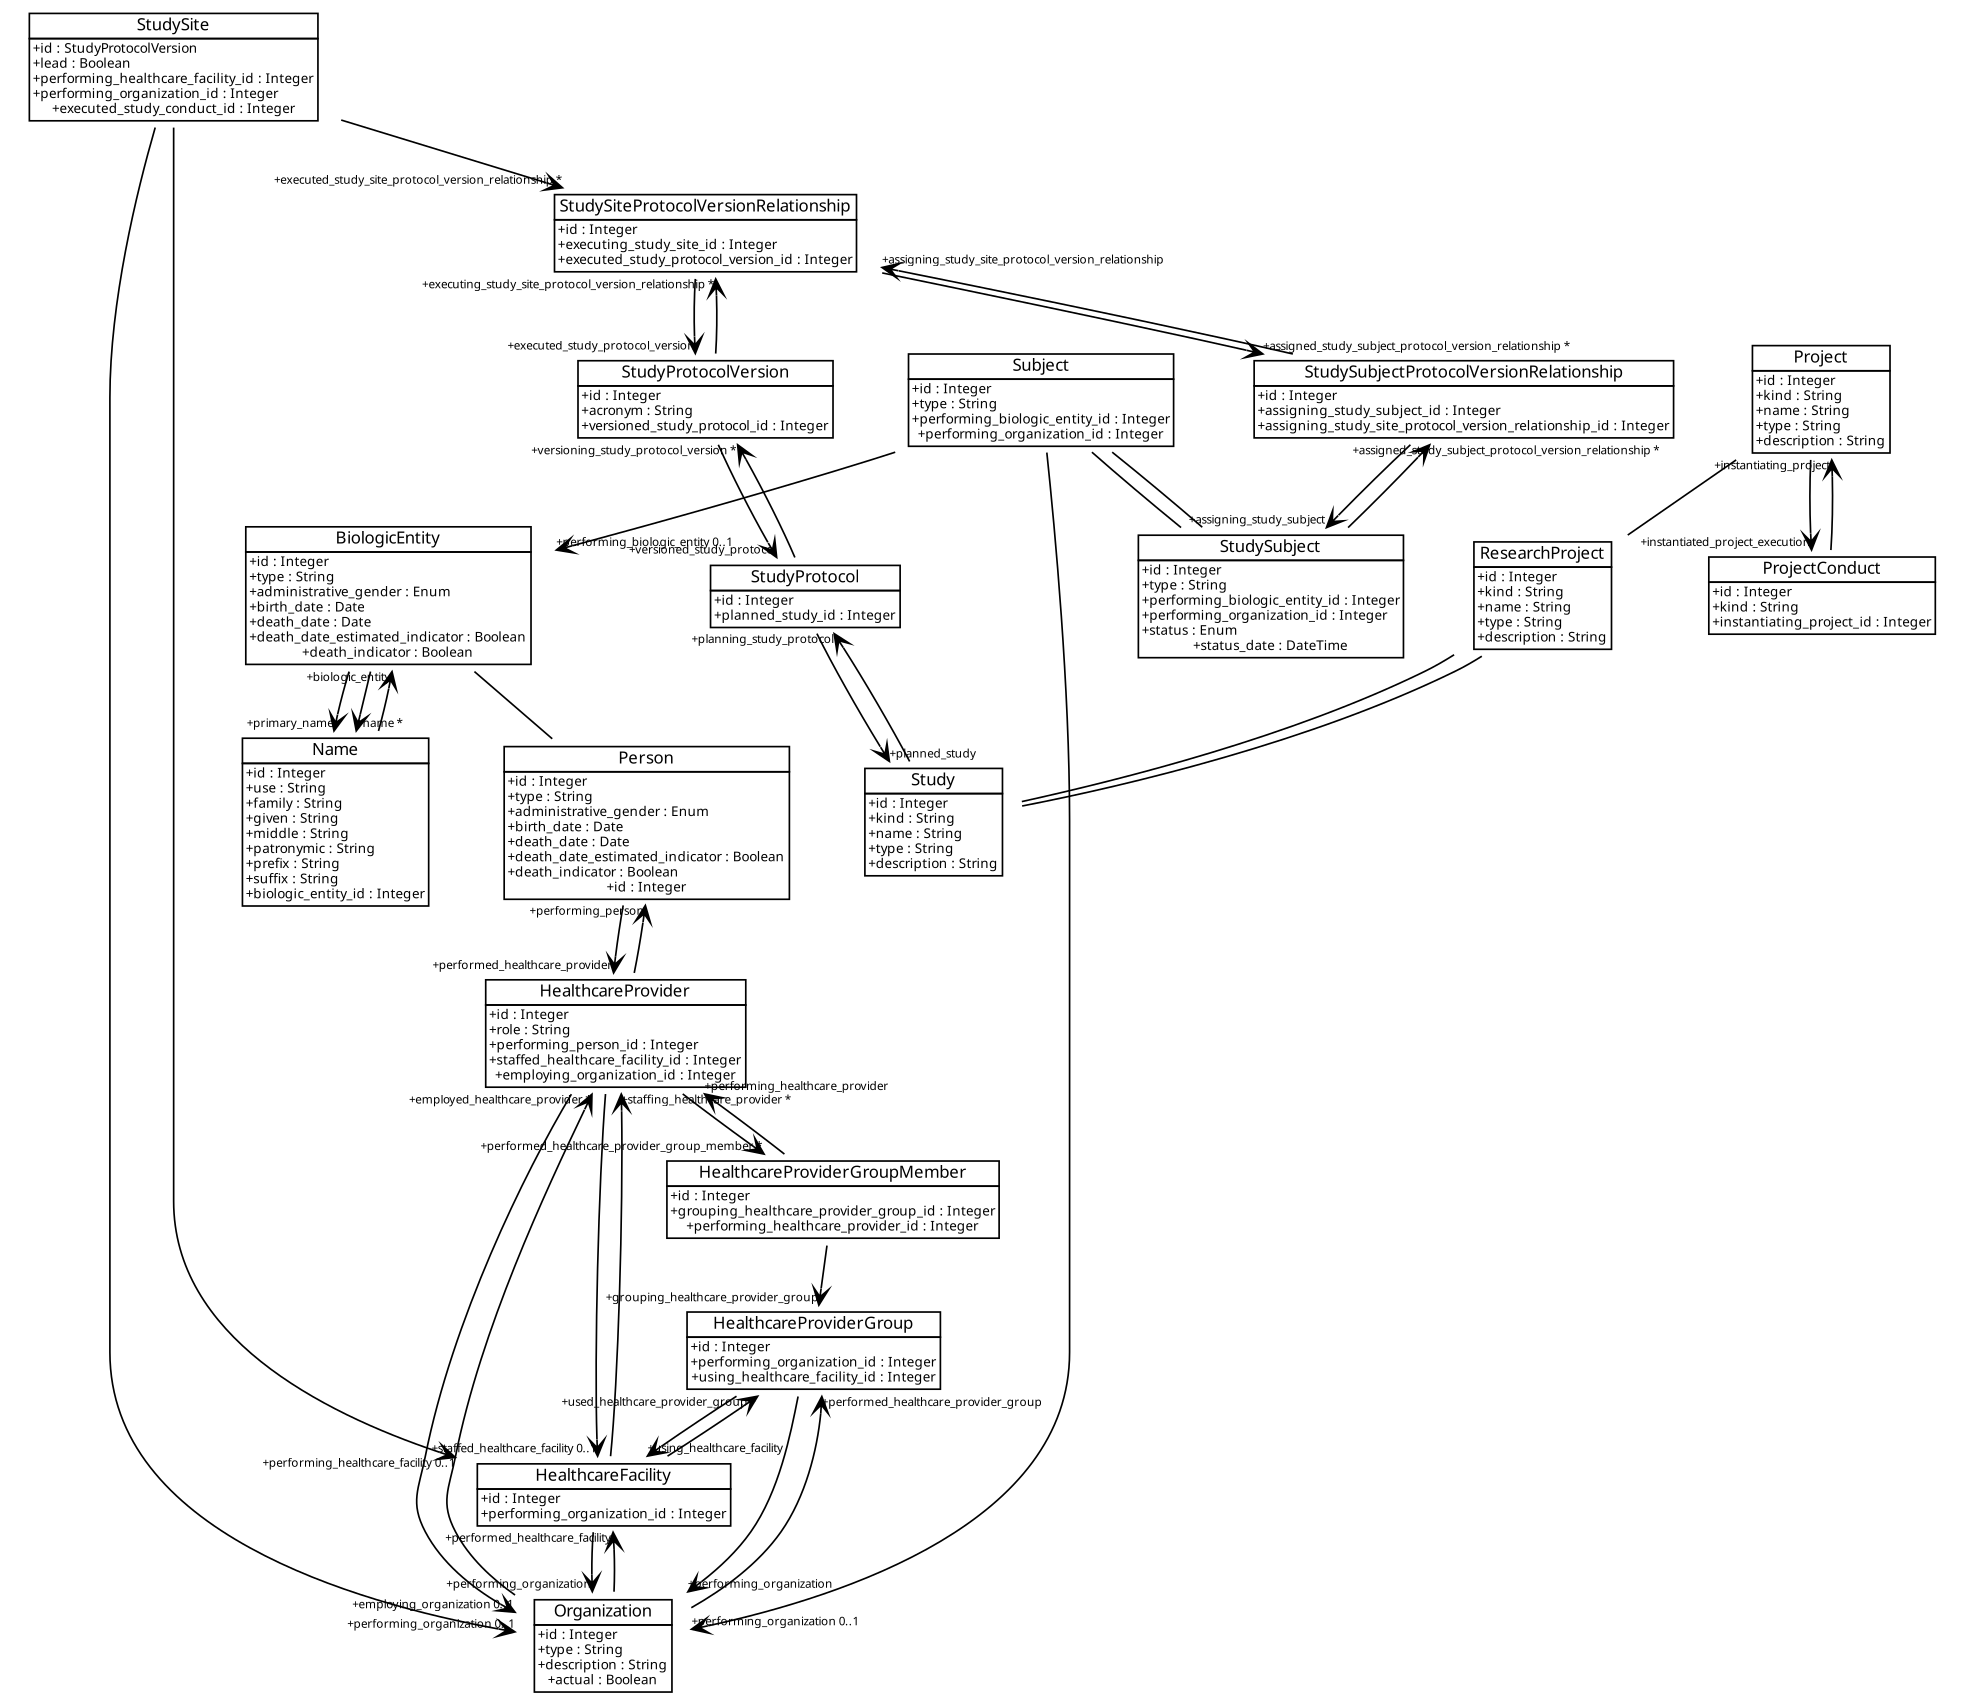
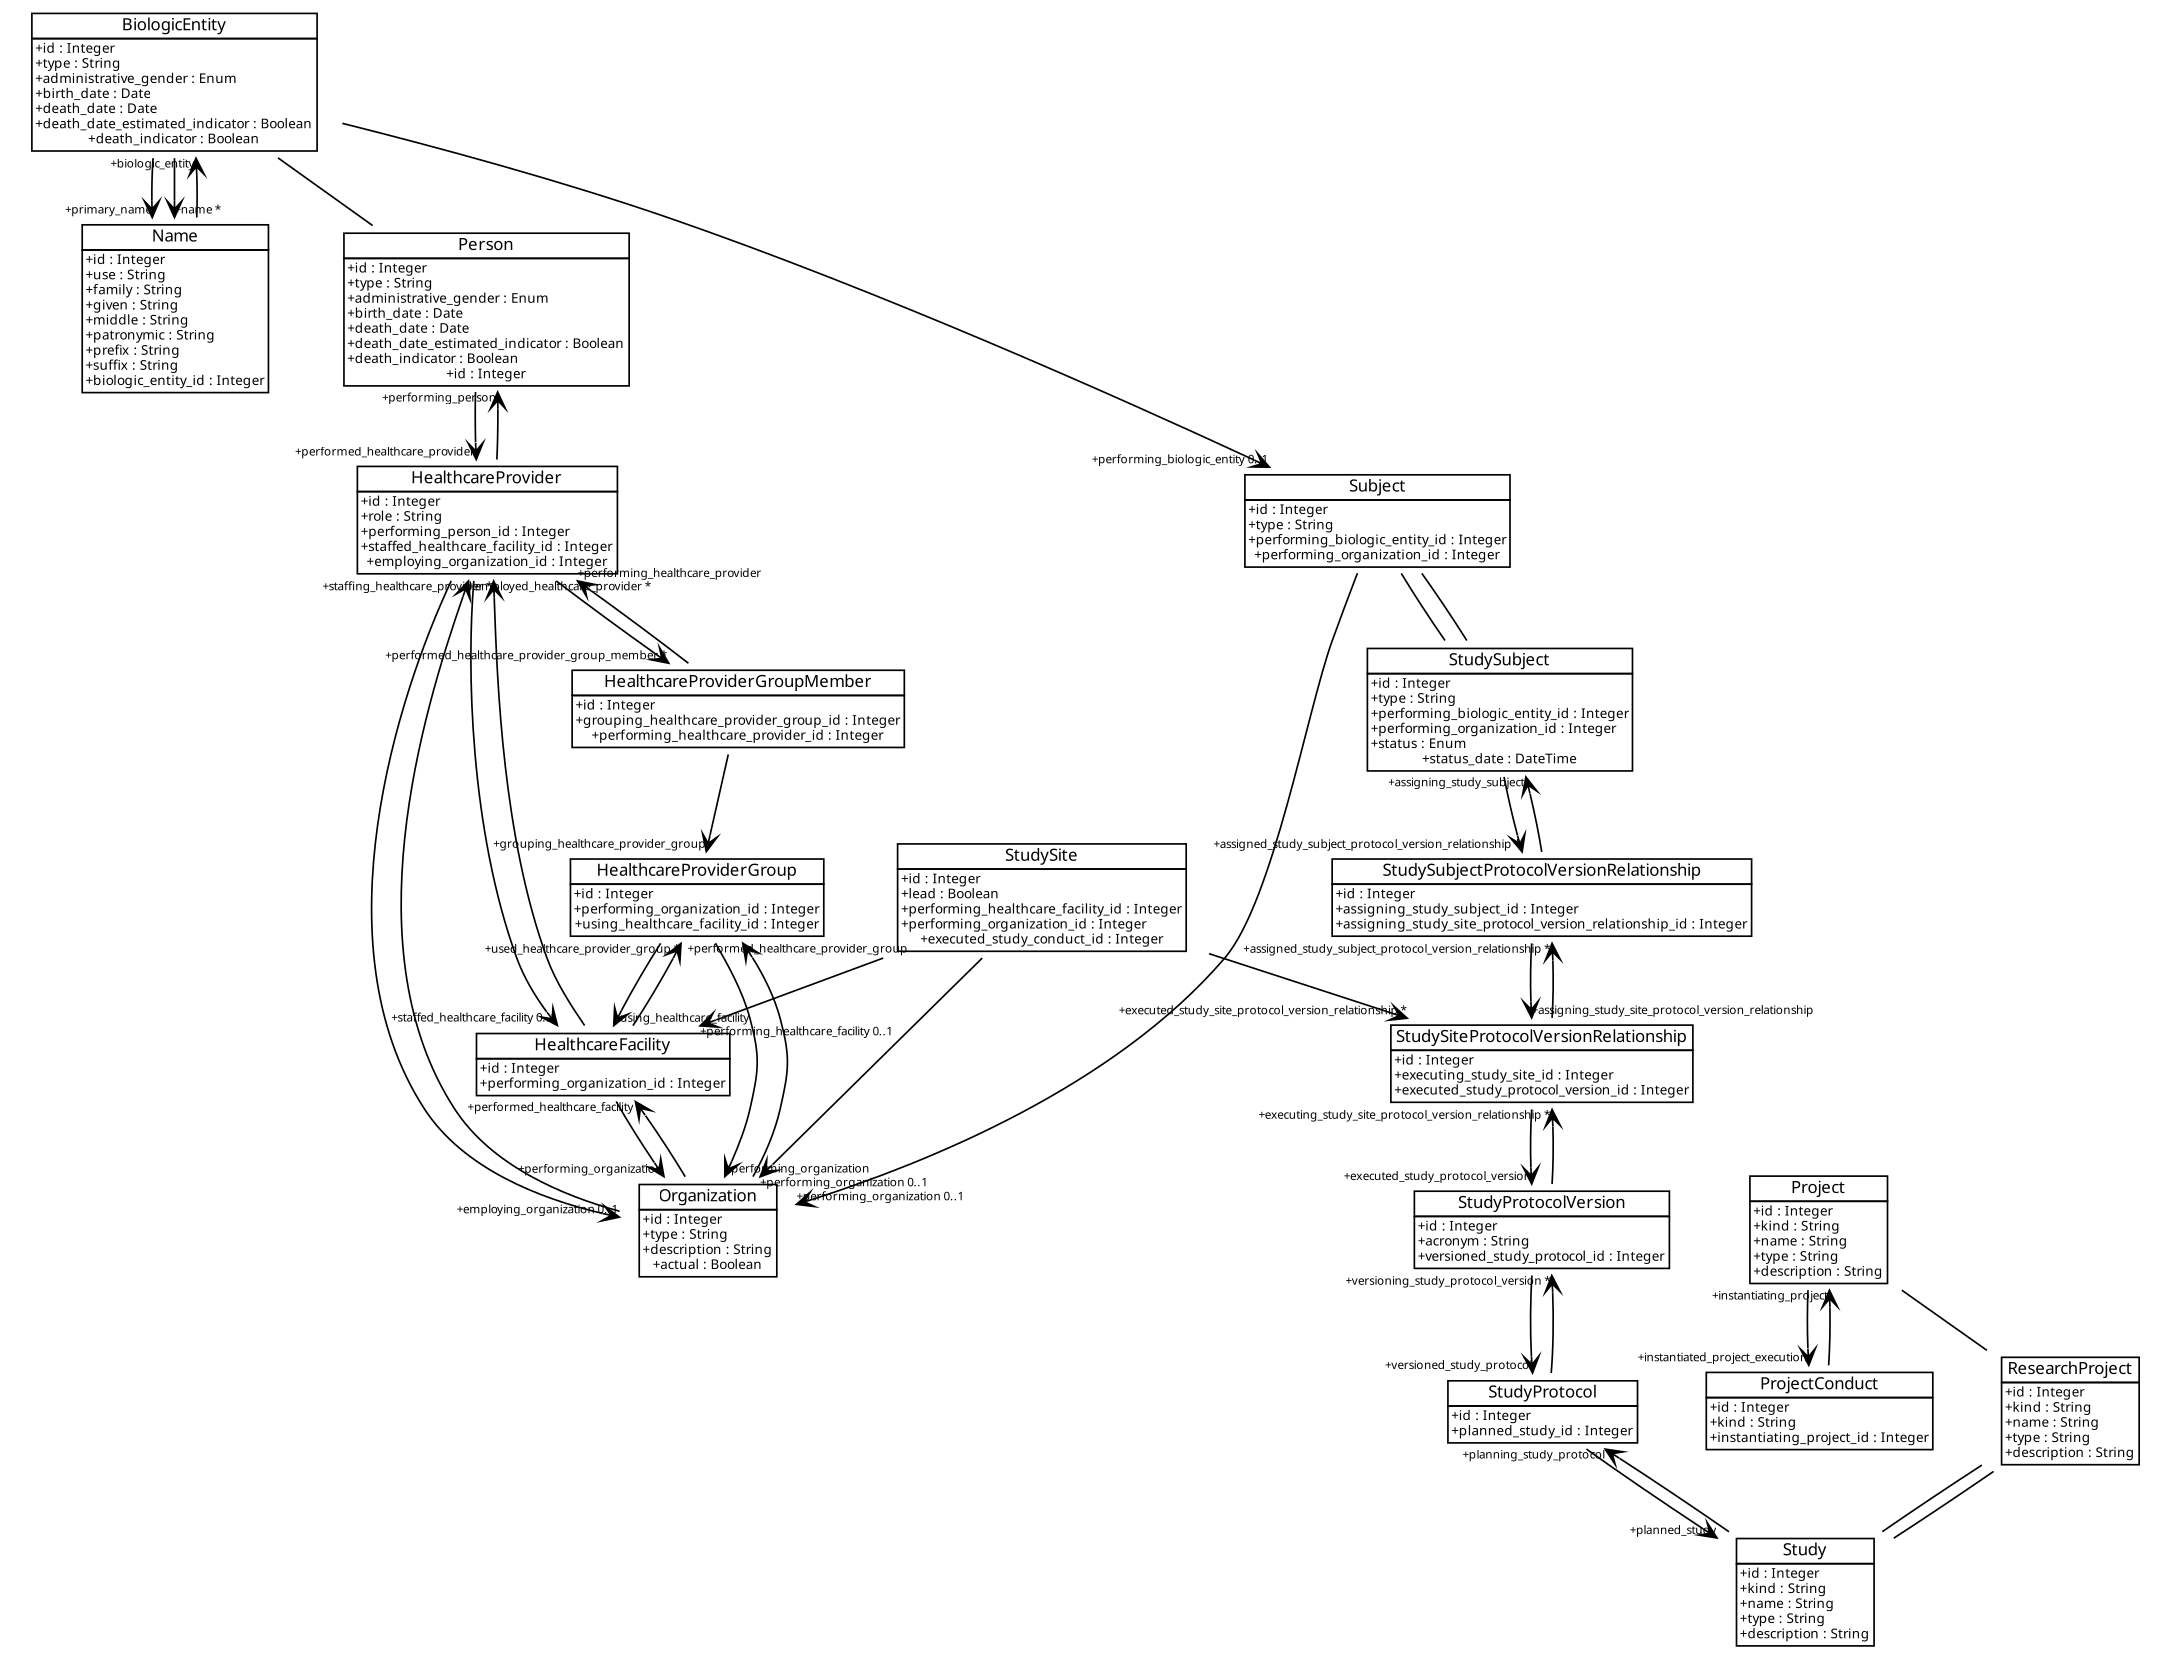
  digraph {
    pack=True
    prog=neato
    node [fontname="Bitstream-Vera Sans" fontsize=8.0 shape=plaintext]
    edge [arrowhead=vee arrowsize=1.0 arrowtail=none fontname="Bitstream-Vera Sans" fontsize=7.0 style="setlinewidth(1.0)"]
    n1 [height=1.25 label=<<TABLE CELLSPACING="0" CELLPADDING="1" BORDER="0" CELLBORDER="1.0" ALIGN="LEFT"><TR><TD><FONT POINT-SIZE="10">BiologicEntity</FONT></TD></TR><TR><TD ALIGN="LEFT">+id : Integer<BR ALIGN="LEFT"/>+type : String<BR ALIGN="LEFT"/>+administrative_gender : Enum<BR ALIGN="LEFT"/>+birth_date : Date<BR ALIGN="LEFT"/>+death_date : Date<BR ALIGN="LEFT"/>+death_date_estimated_indicator : Boolean<BR ALIGN="LEFT"/>+death_indicator : Boolean</TD></TR></TABLE>> width=2.7778]
    n2 [height=1.5 label=<<TABLE CELLSPACING="0" CELLPADDING="1" BORDER="0" CELLBORDER="1.0" ALIGN="LEFT"><TR><TD><FONT POINT-SIZE="10">Name</FONT></TD></TR><TR><TD ALIGN="LEFT">+id : Integer<BR ALIGN="LEFT"/>+use : String<BR ALIGN="LEFT"/>+family : String<BR ALIGN="LEFT"/>+given : String<BR ALIGN="LEFT"/>+middle : String<BR ALIGN="LEFT"/>+patronymic : String<BR ALIGN="LEFT"/>+prefix : String<BR ALIGN="LEFT"/>+suffix : String<BR ALIGN="LEFT"/>+biologic_entity_id : Integer</TD></TR></TABLE>> width=1.875]
    n3 [height=1.375 label=<<TABLE CELLSPACING="0" CELLPADDING="1" BORDER="0" CELLBORDER="1.0" ALIGN="LEFT"><TR><TD><FONT POINT-SIZE="10">Person</FONT></TD></TR><TR><TD ALIGN="LEFT">+id : Integer<BR ALIGN="LEFT"/>+type : String<BR ALIGN="LEFT"/>+administrative_gender : Enum<BR ALIGN="LEFT"/>+birth_date : Date<BR ALIGN="LEFT"/>+death_date : Date<BR ALIGN="LEFT"/>+death_date_estimated_indicator : Boolean<BR ALIGN="LEFT"/>+death_indicator : Boolean<BR ALIGN="LEFT"/>+id : Integer</TD></TR></TABLE>> width=2.7778]
    n4 [height=1 label=<<TABLE CELLSPACING="0" CELLPADDING="1" BORDER="0" CELLBORDER="1.0" ALIGN="LEFT"><TR><TD><FONT POINT-SIZE="10">HealthcareProvider</FONT></TD></TR><TR><TD ALIGN="LEFT">+id : Integer<BR ALIGN="LEFT"/>+role : String<BR ALIGN="LEFT"/>+performing_person_id : Integer<BR ALIGN="LEFT"/>+staffed_healthcare_facility_id : Integer<BR ALIGN="LEFT"/>+employing_organization_id : Integer</TD></TR></TABLE>> width=2.5417]
    n5 [height=0.625 label=<<TABLE CELLSPACING="0" CELLPADDING="1" BORDER="0" CELLBORDER="1.0" ALIGN="LEFT"><TR><TD><FONT POINT-SIZE="10">HealthcareFacility</FONT></TD></TR><TR><TD ALIGN="LEFT">+id : Integer<BR ALIGN="LEFT"/>+performing_organization_id : Integer</TD></TR></TABLE>> width=2.4444]
    n6 [height=0.875 label=<<TABLE CELLSPACING="0" CELLPADDING="1" BORDER="0" CELLBORDER="1.0" ALIGN="LEFT"><TR><TD><FONT POINT-SIZE="10">Organization</FONT></TD></TR><TR><TD ALIGN="LEFT">+id : Integer<BR ALIGN="LEFT"/>+type : String<BR ALIGN="LEFT"/>+description : String<BR ALIGN="LEFT"/>+actual : Boolean</TD></TR></TABLE>> width=1.4583]
    n7 [height=0.75 label=<<TABLE CELLSPACING="0" CELLPADDING="1" BORDER="0" CELLBORDER="1.0" ALIGN="LEFT"><TR><TD><FONT POINT-SIZE="10">HealthcareProviderGroupMember</FONT></TD></TR><TR><TD ALIGN="LEFT">+id : Integer<BR ALIGN="LEFT"/>+grouping_healthcare_provider_group_id : Integer<BR ALIGN="LEFT"/>+performing_healthcare_provider_id : Integer</TD></TR></TABLE>> width=3.125]
    n8 [height=0.75 label=<<TABLE CELLSPACING="0" CELLPADDING="1" BORDER="0" CELLBORDER="1.0" ALIGN="LEFT"><TR><TD><FONT POINT-SIZE="10">HealthcareProviderGroup</FONT></TD></TR><TR><TD ALIGN="LEFT">+id : Integer<BR ALIGN="LEFT"/>+performing_organization_id : Integer<BR ALIGN="LEFT"/>+using_healthcare_facility_id : Integer</TD></TR></TABLE>> width=2.4583]
    n9 [height=1 label=<<TABLE CELLSPACING="0" CELLPADDING="1" BORDER="0" CELLBORDER="1.0" ALIGN="LEFT"><TR><TD><FONT POINT-SIZE="10">Project</FONT></TD></TR><TR><TD ALIGN="LEFT">+id : Integer<BR ALIGN="LEFT"/>+kind : String<BR ALIGN="LEFT"/>+name : String<BR ALIGN="LEFT"/>+type : String<BR ALIGN="LEFT"/>+description : String</TD></TR></TABLE>> width=1.4583]
    n10 [height=0.75 label=<<TABLE CELLSPACING="0" CELLPADDING="1" BORDER="0" CELLBORDER="1.0" ALIGN="LEFT"><TR><TD><FONT POINT-SIZE="10">ProjectConduct</FONT></TD></TR><TR><TD ALIGN="LEFT">+id : Integer<BR ALIGN="LEFT"/>+kind : String<BR ALIGN="LEFT"/>+instantiating_project_id : Integer</TD></TR></TABLE>> width=2.2083]
    n11 [height=1 label=<<TABLE CELLSPACING="0" CELLPADDING="1" BORDER="0" CELLBORDER="1.0" ALIGN="LEFT"><TR><TD><FONT POINT-SIZE="10">ResearchProject</FONT></TD></TR><TR><TD ALIGN="LEFT">+id : Integer<BR ALIGN="LEFT"/>+kind : String<BR ALIGN="LEFT"/>+name : String<BR ALIGN="LEFT"/>+type : String<BR ALIGN="LEFT"/>+description : String</TD></TR></TABLE>> width=1.4583]
    n12 [height=1 label=<<TABLE CELLSPACING="0" CELLPADDING="1" BORDER="0" CELLBORDER="1.0" ALIGN="LEFT"><TR><TD><FONT POINT-SIZE="10">Study</FONT></TD></TR><TR><TD ALIGN="LEFT">+id : Integer<BR ALIGN="LEFT"/>+kind : String<BR ALIGN="LEFT"/>+name : String<BR ALIGN="LEFT"/>+type : String<BR ALIGN="LEFT"/>+description : String</TD></TR></TABLE>> width=1.4583]
    n13 [height=0.625 label=<<TABLE CELLSPACING="0" CELLPADDING="1" BORDER="0" CELLBORDER="1.0" ALIGN="LEFT"><TR><TD><FONT POINT-SIZE="10">StudyProtocol</FONT></TD></TR><TR><TD ALIGN="LEFT">+id : Integer<BR ALIGN="LEFT"/>+planned_study_id : Integer</TD></TR></TABLE>> width=1.875]
-   n14 [height=1 label=<<TABLE CELLSPACING="0" CELLPADDING="1" BORDER="0" CELLBORDER="1.0" ALIGN="LEFT"><TR><TD><FONT POINT-SIZE="10">StudySite</FONT></TD></TR><TR><TD ALIGN="LEFT">+id : StudyProtocolVersion<BR ALIGN="LEFT"/>+lead : Boolean<BR ALIGN="LEFT"/>+performing_healthcare_facility_id : Integer<BR ALIGN="LEFT"/>+performing_organization_id : Integer<BR ALIGN="LEFT"/>+executed_study_conduct_id : Integer</TD></TR></TABLE>> width=2.7639]
+   n14 [height=1 label=<<TABLE CELLSPACING="0" CELLPADDING="1" BORDER="0" CELLBORDER="1.0" ALIGN="LEFT"><TR><TD><FONT POINT-SIZE="10">StudySite</FONT></TD></TR><TR><TD ALIGN="LEFT">+id : Integer<BR ALIGN="LEFT"/>+lead : Boolean<BR ALIGN="LEFT"/>+performing_healthcare_facility_id : Integer<BR ALIGN="LEFT"/>+performing_organization_id : Integer<BR ALIGN="LEFT"/>+executed_study_conduct_id : Integer</TD></TR></TABLE>> width=2.7639]
    n15 [height=0.75 label=<<TABLE CELLSPACING="0" CELLPADDING="1" BORDER="0" CELLBORDER="1.0" ALIGN="LEFT"><TR><TD><FONT POINT-SIZE="10">StudySiteProtocolVersionRelationship</FONT></TD></TR><TR><TD ALIGN="LEFT">+id : Integer<BR ALIGN="LEFT"/>+executing_study_site_id : Integer<BR ALIGN="LEFT"/>+executed_study_protocol_version_id : Integer</TD></TR></TABLE>> width=2.9167]
    n16 [height=0.75 label=<<TABLE CELLSPACING="0" CELLPADDING="1" BORDER="0" CELLBORDER="1.0" ALIGN="LEFT"><TR><TD><FONT POINT-SIZE="10">StudyProtocolVersion</FONT></TD></TR><TR><TD ALIGN="LEFT">+id : Integer<BR ALIGN="LEFT"/>+acronym : String<BR ALIGN="LEFT"/>+versioned_study_protocol_id : Integer</TD></TR></TABLE>> width=2.5]
    n17 [height=1.125 label=<<TABLE CELLSPACING="0" CELLPADDING="1" BORDER="0" CELLBORDER="1.0" ALIGN="LEFT"><TR><TD><FONT POINT-SIZE="10">StudySubject</FONT></TD></TR><TR><TD ALIGN="LEFT">+id : Integer<BR ALIGN="LEFT"/>+type : String<BR ALIGN="LEFT"/>+performing_biologic_entity_id : Integer<BR ALIGN="LEFT"/>+performing_organization_id : Integer<BR ALIGN="LEFT"/>+status : Enum<BR ALIGN="LEFT"/>+status_date : DateTime</TD></TR></TABLE>> width=2.5417]
    n18 [height=0.75 label=<<TABLE CELLSPACING="0" CELLPADDING="1" BORDER="0" CELLBORDER="1.0" ALIGN="LEFT"><TR><TD><FONT POINT-SIZE="10">StudySubjectProtocolVersionRelationship</FONT></TD></TR><TR><TD ALIGN="LEFT">+id : Integer<BR ALIGN="LEFT"/>+assigning_study_subject_id : Integer<BR ALIGN="LEFT"/>+assigning_study_site_protocol_version_relationship_id : Integer</TD></TR></TABLE>> width=3.9444]
    n19 [height=0.875 label=<<TABLE CELLSPACING="0" CELLPADDING="1" BORDER="0" CELLBORDER="1.0" ALIGN="LEFT"><TR><TD><FONT POINT-SIZE="10">Subject</FONT></TD></TR><TR><TD ALIGN="LEFT">+id : Integer<BR ALIGN="LEFT"/>+type : String<BR ALIGN="LEFT"/>+performing_biologic_entity_id : Integer<BR ALIGN="LEFT"/>+performing_organization_id : Integer</TD></TR></TABLE>> width=2.5417]
    n1 -> n2 [headlabel="+primary_name"]
    n1 -> n2 [headlabel="+name *"]
    n1 -> n3 [arrowhead=none arrowtail=empty fontname="" fontsize=""]
    n2 -> n1 [headlabel="+biologic_entity"]
    n3 -> n4 [headlabel="+performed_healthcare_provider"]
    n4 -> n3 [headlabel="+performing_person"]
    n4 -> n5 [headlabel="+staffed_healthcare_facility 0..1"]
    n4 -> n6 [headlabel="+employing_organization 0..1"]
    n4 -> n7 [headlabel="+performed_healthcare_provider_group_member *"]
    n5 -> n4 [headlabel="+staffing_healthcare_provider *"]
    n5 -> n6 [headlabel="+performing_organization"]
    n5 -> n8 [headlabel="+used_healthcare_provider_group *"]
    n6 -> n4 [headlabel="+employed_healthcare_provider *"]
    n6 -> n5 [headlabel="+performed_healthcare_facility"]
    n6 -> n8 [headlabel="+performed_healthcare_provider_group"]
    n7 -> n4 [headlabel="+performing_healthcare_provider"]
    n7 -> n8 [headlabel="+grouping_healthcare_provider_group"]
    n8 -> n5 [headlabel="+using_healthcare_facility"]
    n8 -> n6 [headlabel="+performing_organization"]
    n9 -> n10 [headlabel="+instantiated_project_execution"]
    n9 -> n11 [arrowhead=none arrowtail=empty fontname="" fontsize=""]
    n10 -> n9 [headlabel="+instantiating_project"]
    n11 -> n12 [arrowhead=none arrowtail=empty fontname="" fontsize=""]
    n11 -> n12 [arrowhead=none arrowtail=empty fontname="" fontsize=""]
    n12 -> n13 [headlabel="+planning_study_protocol"]
    n13 -> n12 [headlabel="+planned_study"]
    n13 -> n16 [headlabel="+versioning_study_protocol_version *"]
    n14 -> n5 [headlabel="+performing_healthcare_facility 0..1"]
    n14 -> n6 [headlabel="+performing_organization 0..1"]
    n14 -> n15 [headlabel="+executed_study_site_protocol_version_relationship *"]
    n15 -> n16 [headlabel="+executed_study_protocol_version"]
    n15 -> n18 [headlabel="+assigned_study_subject_protocol_version_relationship *"]
    n16 -> n13 [headlabel="+versioned_study_protocol"]
    n16 -> n15 [headlabel="+executing_study_site_protocol_version_relationship *"]
    n17 -> n18 [headlabel="+assigned_study_subject_protocol_version_relationship *"]
    n18 -> n15 [headlabel="+assigning_study_site_protocol_version_relationship"]
    n18 -> n17 [headlabel="+assigning_study_subject"]
-   n19 -> n1 [headlabel="+performing_biologic_entity 0..1"]
+   n1 -> n19 [headlabel="+performing_biologic_entity 0..1"]
    n19 -> n6 [headlabel="+performing_organization 0..1"]
    n19 -> n17 [arrowhead=none arrowtail=empty fontname="" fontsize=""]
    n19 -> n17 [arrowhead=none arrowtail=empty fontname="" fontsize=""]
  }
